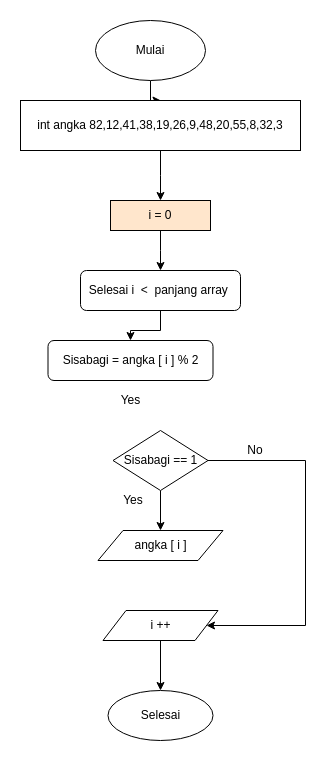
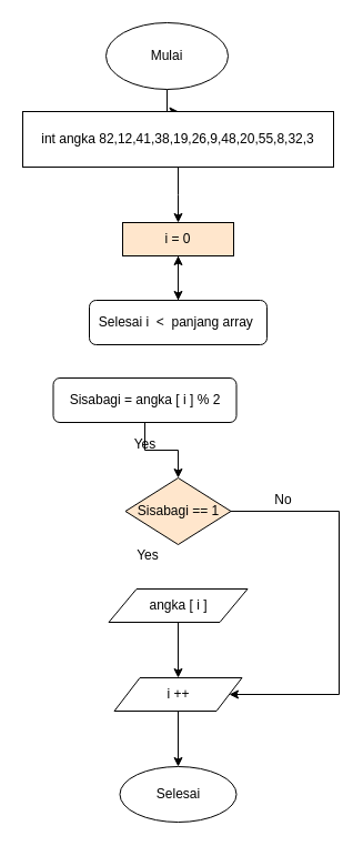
  <mxCell id="0" />
  <mxCell id="1" parent="0" />
  <mxCell id="2" style="edgeStyle=orthogonalEdgeStyle;rounded=0;orthogonalLoop=1;jettySize=auto;html=1;" edge="1" parent="1" source="3"><mxGeometry relative="1" as="geometry"><mxPoint x="160" y="100" as="targetPoint" /></mxGeometry></mxCell>
  <mxCell id="3" value="Mulai" style="ellipse;whiteSpace=wrap;html=1;" vertex="1" parent="1"><mxGeometry x="95" y="20" width="110" height="60" as="geometry" /></mxCell>
  <mxCell id="4" style="edgeStyle=orthogonalEdgeStyle;rounded=0;orthogonalLoop=1;jettySize=auto;html=1;" edge="1" parent="1" source="5"><mxGeometry relative="1" as="geometry"><mxPoint x="160" y="200" as="targetPoint" /></mxGeometry></mxCell>
  <mxCell id="5" value="int angka 82,12,41,38,19,26,9,48,20,55,8,32,3" style="rounded=0;whiteSpace=wrap;html=1;" vertex="1" parent="1"><mxGeometry x="20" y="100" width="280" height="50" as="geometry" /></mxCell>
  <mxCell id="6" style="edgeStyle=orthogonalEdgeStyle;rounded=0;orthogonalLoop=1;jettySize=auto;html=1;" edge="1" parent="1" source="7"><mxGeometry relative="1" as="geometry"><mxPoint x="160" y="270" as="targetPoint" /></mxGeometry></mxCell>
  <mxCell id="7" value="i = 0" style="rounded=0;whiteSpace=wrap;html=1;fillColor=#ffe6cc;" vertex="1" parent="1"><mxGeometry x="110" y="200" width="100" height="30" as="geometry" /></mxCell>
- <mxCell id="8" style="edgeStyle=orthogonalEdgeStyle;rounded=0;orthogonalLoop=1;jettySize=auto;html=1;" edge="1" parent="1" source="9" target="11"><mxGeometry relative="1" as="geometry"><mxPoint x="160" y="350" as="targetPoint" /></mxGeometry></mxCell>
+ <mxCell id="8" style="edgeStyle=orthogonalEdgeStyle;rounded=0;orthogonalLoop=1;jettySize=auto;html=1;" edge="1" parent="1" source="9" target="7"><mxGeometry relative="1" as="geometry"><mxPoint x="160" y="350" as="targetPoint" /></mxGeometry></mxCell>
  <mxCell id="9" value="Selesai i&amp;nbsp; &amp;lt;&amp;nbsp; panjang array&amp;nbsp;" style="rounded=1;whiteSpace=wrap;html=1;" vertex="1" parent="1"><mxGeometry x="80" y="270" width="160" height="40" as="geometry" /></mxCell>
+ <mxCell id="10" value="" style="edgeStyle=orthogonalEdgeStyle;rounded=0;orthogonalLoop=1;jettySize=auto;html=1;" edge="1" parent="1" source="11" target="14"><mxGeometry relative="1" as="geometry" /></mxCell>
  <mxCell id="11" value="Sisabagi = angka [ i ] % 2" style="rounded=1;whiteSpace=wrap;html=1;" vertex="1" parent="1"><mxGeometry x="47.5" y="340" width="165" height="40" as="geometry" /></mxCell>
- <mxCell id="12" style="edgeStyle=orthogonalEdgeStyle;rounded=0;orthogonalLoop=1;jettySize=auto;html=1;" edge="1" parent="1" source="14" target="16"><mxGeometry relative="1" as="geometry"><mxPoint x="160" y="530" as="targetPoint" /></mxGeometry></mxCell>
  <mxCell id="13" style="edgeStyle=orthogonalEdgeStyle;rounded=0;orthogonalLoop=1;jettySize=auto;html=1;" edge="1" parent="1" source="14" target="18"><mxGeometry relative="1" as="geometry"><mxPoint x="305" y="620" as="targetPoint" /><Array as="points"><mxPoint x="305" y="460" /><mxPoint x="305" y="625" /></Array></mxGeometry></mxCell>
- <mxCell id="14" value="Sisabagi == 1" style="rhombus;whiteSpace=wrap;html=1;" vertex="1" parent="1"><mxGeometry x="112.5" y="430" width="95" height="60" as="geometry" /></mxCell>
+ <mxCell id="14" value="Sisabagi == 1" style="rhombus;whiteSpace=wrap;html=1;fillColor=#ffe6cc;" vertex="1" parent="1"><mxGeometry x="112.5" y="430" width="95" height="60" as="geometry" /></mxCell>
+ <mxCell id="15" style="edgeStyle=orthogonalEdgeStyle;rounded=0;orthogonalLoop=1;jettySize=auto;html=1;" edge="1" parent="1" source="16" target="18"><mxGeometry relative="1" as="geometry"><mxPoint x="160" y="610" as="targetPoint" /></mxGeometry></mxCell>
  <mxCell id="16" value="angka [ i ]" style="shape=parallelogram;perimeter=parallelogramPerimeter;whiteSpace=wrap;html=1;" vertex="1" parent="1"><mxGeometry x="97.5" y="530" width="125" height="30" as="geometry" /></mxCell>
  <mxCell id="17" style="edgeStyle=orthogonalEdgeStyle;rounded=0;orthogonalLoop=1;jettySize=auto;html=1;" edge="1" parent="1" source="18" target="20"><mxGeometry relative="1" as="geometry"><mxPoint x="160" y="680" as="targetPoint" /></mxGeometry></mxCell>
  <mxCell id="18" value="i ++" style="shape=parallelogram;perimeter=parallelogramPerimeter;whiteSpace=wrap;html=1;" vertex="1" parent="1"><mxGeometry x="102.5" y="610" width="115" height="30" as="geometry" /></mxCell>
  <mxCell id="19" value="Yes" style="text;html=1;align=center;verticalAlign=middle;resizable=0;points=[];autosize=1;" vertex="1" parent="1"><mxGeometry x="110" y="390" width="40" height="20" as="geometry" /></mxCell>
  <mxCell id="20" value="Selesai" style="ellipse;whiteSpace=wrap;html=1;" vertex="1" parent="1"><mxGeometry x="107.5" y="690" width="105" height="50" as="geometry" /></mxCell>
  <mxCell id="21" value="No" style="text;html=1;strokeColor=none;fillColor=none;align=center;verticalAlign=middle;whiteSpace=wrap;rounded=0;" vertex="1" parent="1"><mxGeometry x="235" y="440" width="40" height="20" as="geometry" /></mxCell>
  <mxCell id="22" value="Yes" style="text;html=1;strokeColor=none;fillColor=none;align=center;verticalAlign=middle;whiteSpace=wrap;rounded=0;" vertex="1" parent="1"><mxGeometry x="112.5" y="490" width="40" height="20" as="geometry" /></mxCell>
